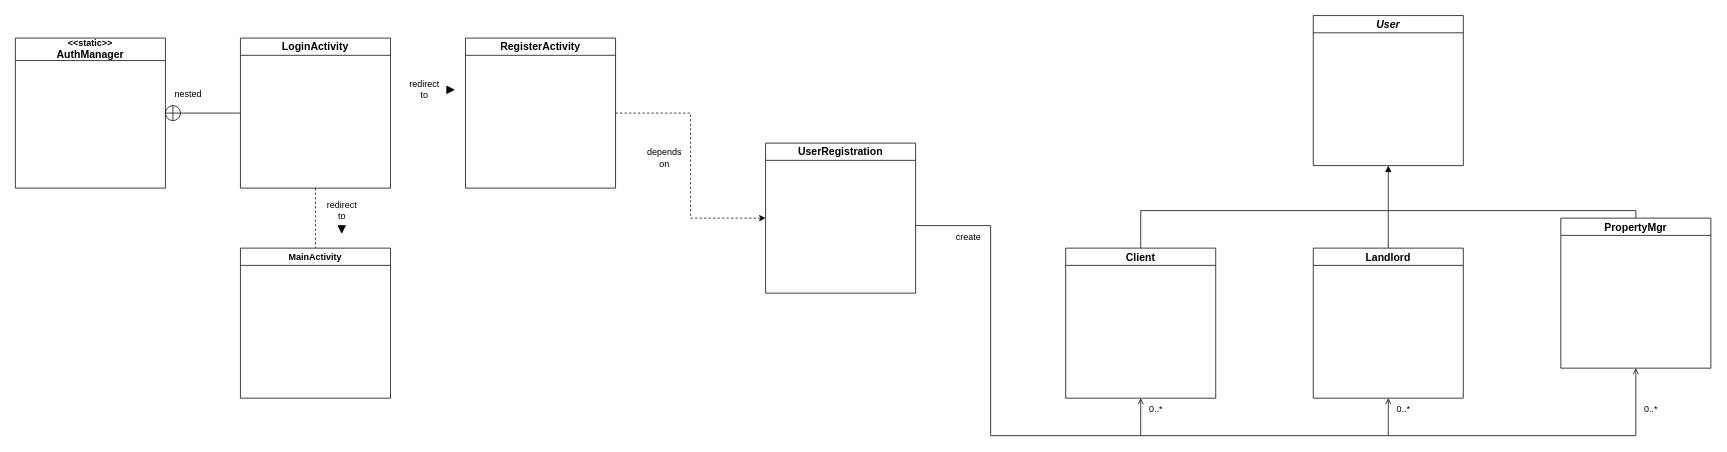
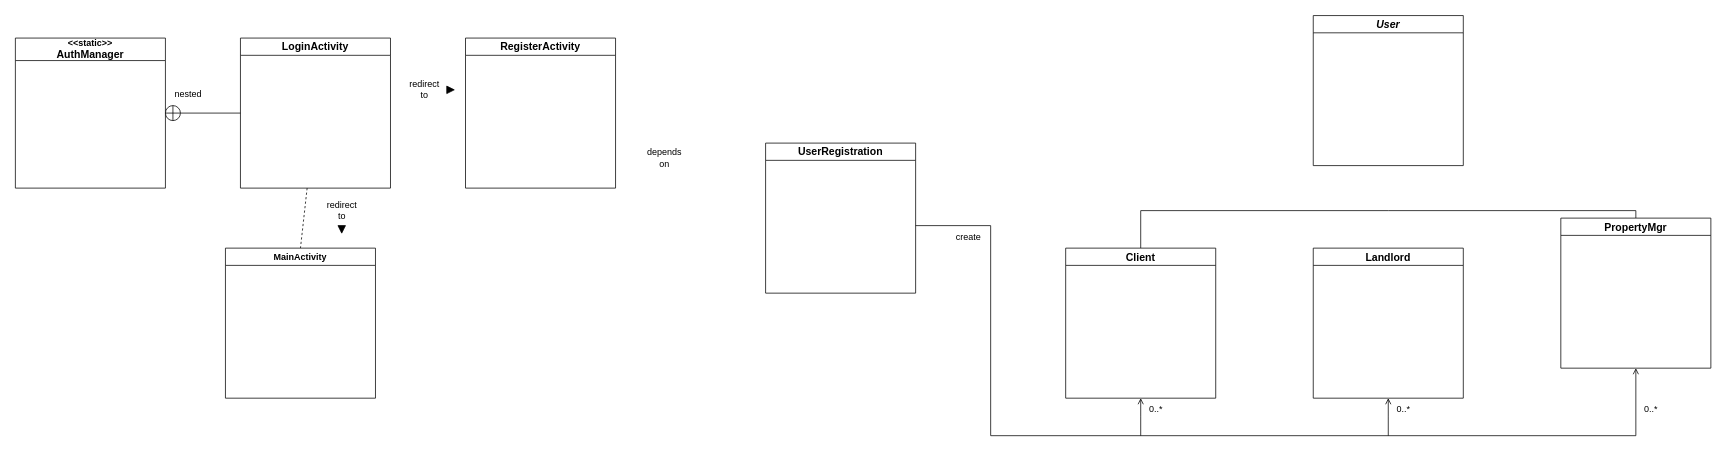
  <mxCell id="0" />
  <mxCell id="1" parent="0" />
  <mxCell id="2" style="rounded=0;orthogonalLoop=1;jettySize=auto;html=1;entryX=0.5;entryY=0;entryDx=0;entryDy=0;endArrow=none;endFill=0;dashed=1;" edge="1" parent="1" source="4" target="7"><mxGeometry relative="1" as="geometry" /></mxCell>
  <mxCell id="3" style="edgeStyle=orthogonalEdgeStyle;rounded=0;orthogonalLoop=1;jettySize=auto;html=1;endArrow=none;endFill=0;" edge="1" parent="1" source="4" target="24"><mxGeometry relative="1" as="geometry" /></mxCell>
  <mxCell id="4" value="&lt;font style=&quot;font-size: 14px;&quot;&gt;LoginActivity&lt;/font&gt;" style="swimlane;whiteSpace=wrap;html=1;" vertex="1" parent="1"><mxGeometry x="320" y="50" width="200" height="200" as="geometry" /></mxCell>
- <mxCell id="5" style="edgeStyle=orthogonalEdgeStyle;rounded=0;orthogonalLoop=1;jettySize=auto;html=1;exitX=1;exitY=0.5;exitDx=0;exitDy=0;entryX=0;entryY=0.5;entryDx=0;entryDy=0;dashed=1;" edge="1" parent="1" source="6" target="10"><mxGeometry relative="1" as="geometry" /></mxCell>
  <mxCell id="6" value="&lt;font style=&quot;font-size: 14px;&quot;&gt;RegisterActivity&lt;/font&gt;" style="swimlane;whiteSpace=wrap;html=1;" vertex="1" parent="1"><mxGeometry x="620" y="50" width="200" height="200" as="geometry" /></mxCell>
- <mxCell id="7" value="MainActivity" style="swimlane;whiteSpace=wrap;html=1;" vertex="1" parent="1"><mxGeometry x="320" y="330" width="200" height="200" as="geometry" /></mxCell>
+ <mxCell id="7" value="MainActivity" style="swimlane;whiteSpace=wrap;html=1;" vertex="1" parent="1"><mxGeometry x="300" y="330" width="200" height="200" as="geometry" /></mxCell>
  <mxCell id="8" value="&lt;div style=&quot;&quot;&gt;&lt;font style=&quot;font-size: 12px;&quot;&gt;&amp;lt;&amp;lt;static&amp;gt;&amp;gt;&lt;/font&gt;&lt;/div&gt;&lt;font style=&quot;font-size: 14px;&quot;&gt;AuthManager&lt;/font&gt;" style="swimlane;whiteSpace=wrap;html=1;startSize=30;swimlaneLine=1;fontSize=10;" vertex="1" parent="1"><mxGeometry x="20" y="50" width="200" height="200" as="geometry" /></mxCell>
  <mxCell id="9" style="edgeStyle=orthogonalEdgeStyle;rounded=0;orthogonalLoop=1;jettySize=auto;html=1;entryX=0.5;entryY=1;entryDx=0;entryDy=0;endArrow=open;endFill=0;" edge="1" parent="1" target="19"><mxGeometry relative="1" as="geometry"><mxPoint x="1220" y="300" as="sourcePoint" /><Array as="points"><mxPoint x="1320" y="300" /><mxPoint x="1320" y="580" /><mxPoint x="2180" y="580" /></Array></mxGeometry></mxCell>
  <mxCell id="10" value="&lt;font style=&quot;font-size: 14px;&quot;&gt;UserRegistration&lt;/font&gt;" style="swimlane;whiteSpace=wrap;html=1;startSize=23;" vertex="1" parent="1"><mxGeometry x="1020" y="190" width="200" height="200" as="geometry" /></mxCell>
  <mxCell id="11" value="&lt;font style=&quot;font-size: 14px;&quot;&gt;&lt;i&gt;User&lt;/i&gt;&lt;/font&gt;" style="swimlane;whiteSpace=wrap;html=1;startSize=23;" vertex="1" parent="1"><mxGeometry x="1750" y="20" width="200" height="200" as="geometry" /></mxCell>
  <mxCell id="12" style="edgeStyle=orthogonalEdgeStyle;rounded=0;orthogonalLoop=1;jettySize=auto;html=1;startArrow=open;startFill=0;endArrow=none;endFill=0;" edge="1" parent="1" source="14"><mxGeometry relative="1" as="geometry"><mxPoint x="1520" y="580" as="targetPoint" /></mxGeometry></mxCell>
  <mxCell id="13" style="edgeStyle=orthogonalEdgeStyle;rounded=0;orthogonalLoop=1;jettySize=auto;html=1;exitX=0.5;exitY=0;exitDx=0;exitDy=0;endArrow=none;endFill=0;" edge="1" parent="1" source="14"><mxGeometry relative="1" as="geometry"><mxPoint x="1850" y="280" as="targetPoint" /><Array as="points"><mxPoint x="1520" y="280" /><mxPoint x="1520" y="280" /></Array></mxGeometry></mxCell>
  <mxCell id="14" value="&lt;font style=&quot;font-size: 14px;&quot;&gt;Client&lt;/font&gt;" style="swimlane;whiteSpace=wrap;html=1;startSize=23;" vertex="1" parent="1"><mxGeometry x="1420" y="330" width="200" height="200" as="geometry" /></mxCell>
  <mxCell id="15" style="edgeStyle=orthogonalEdgeStyle;rounded=0;orthogonalLoop=1;jettySize=auto;html=1;startArrow=open;startFill=0;endArrow=none;endFill=0;" edge="1" parent="1" source="17"><mxGeometry relative="1" as="geometry"><mxPoint x="1850" y="580" as="targetPoint" /></mxGeometry></mxCell>
- <mxCell id="16" style="edgeStyle=orthogonalEdgeStyle;rounded=0;orthogonalLoop=1;jettySize=auto;html=1;entryX=0.5;entryY=1;entryDx=0;entryDy=0;endArrow=block;endFill=1;strokeWidth=1;" edge="1" parent="1" source="17" target="11"><mxGeometry relative="1" as="geometry" /></mxCell>
  <mxCell id="17" value="&lt;font style=&quot;font-size: 14px;&quot;&gt;Landlord&lt;/font&gt;" style="swimlane;whiteSpace=wrap;html=1;startSize=23;" vertex="1" parent="1"><mxGeometry x="1750" y="330" width="200" height="200" as="geometry" /></mxCell>
  <mxCell id="18" style="edgeStyle=orthogonalEdgeStyle;rounded=0;orthogonalLoop=1;jettySize=auto;html=1;endArrow=none;endFill=0;" edge="1" parent="1" source="19"><mxGeometry relative="1" as="geometry"><mxPoint x="1850" y="280" as="targetPoint" /><Array as="points"><mxPoint x="2180" y="280" /></Array></mxGeometry></mxCell>
  <mxCell id="19" value="&lt;font style=&quot;font-size: 14px;&quot;&gt;PropertyMgr&lt;/font&gt;" style="swimlane;whiteSpace=wrap;html=1;startSize=23;" vertex="1" parent="1"><mxGeometry x="2080" y="290" width="200" height="200" as="geometry" /></mxCell>
  <mxCell id="20" value="redirect&lt;br&gt;to" style="text;html=1;align=center;verticalAlign=middle;resizable=0;points=[];autosize=1;strokeColor=none;fillColor=none;" vertex="1" parent="1"><mxGeometry x="425" y="260" width="60" height="40" as="geometry" /></mxCell>
  <mxCell id="21" value="" style="triangle;whiteSpace=wrap;html=1;direction=east;fillColor=#000000;rotation=90;" vertex="1" parent="1"><mxGeometry x="450" y="300" width="10" height="10" as="geometry" /></mxCell>
  <mxCell id="22" value="redirect&lt;br&gt;to" style="text;html=1;align=center;verticalAlign=middle;resizable=0;points=[];autosize=1;strokeColor=none;fillColor=none;" vertex="1" parent="1"><mxGeometry x="535" y="99" width="60" height="40" as="geometry" /></mxCell>
  <mxCell id="23" value="" style="triangle;whiteSpace=wrap;html=1;direction=east;fillColor=#000000;" vertex="1" parent="1"><mxGeometry x="595" y="114" width="10" height="10" as="geometry" /></mxCell>
  <mxCell id="24" value="" style="shape=orEllipse;perimeter=ellipsePerimeter;whiteSpace=wrap;html=1;backgroundOutline=1;" vertex="1" parent="1"><mxGeometry x="220" y="140" width="20" height="20" as="geometry" /></mxCell>
  <mxCell id="25" value="create" style="text;html=1;align=center;verticalAlign=middle;resizable=0;points=[];autosize=1;strokeColor=none;fillColor=none;" vertex="1" parent="1"><mxGeometry x="1260" y="300" width="60" height="30" as="geometry" /></mxCell>
  <mxCell id="26" value="0..*" style="text;html=1;align=center;verticalAlign=middle;resizable=0;points=[];autosize=1;strokeColor=none;fillColor=none;" vertex="1" parent="1"><mxGeometry x="1520" y="530" width="40" height="30" as="geometry" /></mxCell>
  <mxCell id="27" value="0..*" style="text;html=1;align=center;verticalAlign=middle;resizable=0;points=[];autosize=1;strokeColor=none;fillColor=none;" vertex="1" parent="1"><mxGeometry x="1850" y="530" width="40" height="30" as="geometry" /></mxCell>
  <mxCell id="28" value="0..*" style="text;html=1;align=center;verticalAlign=middle;resizable=0;points=[];autosize=1;strokeColor=none;fillColor=none;" vertex="1" parent="1"><mxGeometry x="2180" y="530" width="40" height="30" as="geometry" /></mxCell>
  <mxCell id="29" value="nested" style="text;html=1;align=center;verticalAlign=middle;resizable=0;points=[];autosize=1;strokeColor=none;fillColor=none;" vertex="1" parent="1"><mxGeometry x="220" y="110" width="60" height="30" as="geometry" /></mxCell>
  <mxCell id="30" value="depends&lt;div&gt;on&lt;/div&gt;" style="text;html=1;align=center;verticalAlign=middle;resizable=0;points=[];autosize=1;strokeColor=none;fillColor=none;" vertex="1" parent="1"><mxGeometry x="850" y="190" width="70" height="40" as="geometry" /></mxCell>
